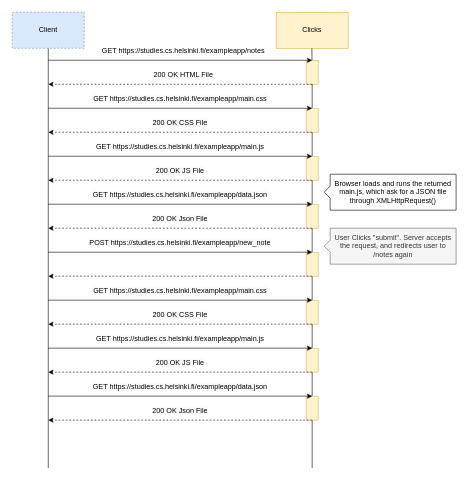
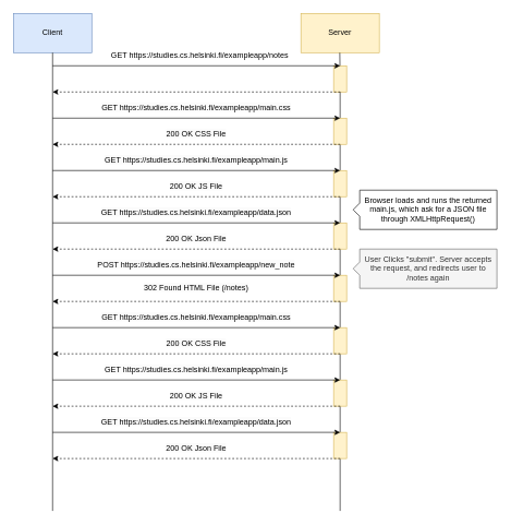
  <mxCell id="0" />
  <mxCell id="1" parent="0" />
  <mxCell id="2" value="" style="endArrow=none;html=1;rounded=0;entryX=0.5;entryY=1;entryDx=0;entryDy=0;" edge="1" parent="1" target="3"><mxGeometry width="50" height="50" relative="1" as="geometry"><mxPoint x="520" y="780" as="sourcePoint" /><mxPoint x="520" y="140" as="targetPoint" /></mxGeometry></mxCell>
  <mxCell id="3" value="" style="rounded=0;whiteSpace=wrap;html=1;fillColor=#fff2cc;strokeColor=#d6b656;" vertex="1" parent="1"><mxGeometry x="510" y="420" width="20" height="40" as="geometry" /></mxCell>
  <mxCell id="4" value="" style="rounded=0;whiteSpace=wrap;html=1;fillColor=#fff2cc;strokeColor=#d6b656;" vertex="1" parent="1"><mxGeometry x="510" y="100" width="20" height="40" as="geometry" /></mxCell>
- <mxCell id="5" value="Client" style="rounded=0;whiteSpace=wrap;html=1;fillColor=#dae8fc;strokeColor=#6c8ebf;dashed=1;" vertex="1" parent="1"><mxGeometry x="20" y="20" width="120" height="60" as="geometry" /></mxCell>
- <mxCell id="6" value="Clicks" style="rounded=0;whiteSpace=wrap;html=1;fillColor=#fff2cc;strokeColor=#d6b656;" vertex="1" parent="1"><mxGeometry x="460" y="20" width="120" height="60" as="geometry" /></mxCell>
+ <mxCell id="5" value="Client" style="rounded=0;whiteSpace=wrap;html=1;fillColor=#dae8fc;strokeColor=#6c8ebf;" vertex="1" parent="1"><mxGeometry x="20" y="20" width="120" height="60" as="geometry" /></mxCell>
+ <mxCell id="6" value="Server" style="rounded=0;whiteSpace=wrap;html=1;fillColor=#fff2cc;strokeColor=#d6b656;" vertex="1" parent="1"><mxGeometry x="460" y="20" width="120" height="60" as="geometry" /></mxCell>
  <mxCell id="7" value="" style="endArrow=none;html=1;rounded=0;entryX=0.5;entryY=1;entryDx=0;entryDy=0;" edge="1" parent="1" target="5"><mxGeometry width="50" height="50" relative="1" as="geometry"><mxPoint x="80" y="780" as="sourcePoint" /><mxPoint x="110" y="140" as="targetPoint" /></mxGeometry></mxCell>
  <mxCell id="8" value="" style="endArrow=none;html=1;rounded=0;entryX=0.5;entryY=1;entryDx=0;entryDy=0;startArrow=none;" edge="1" parent="1" source="4"><mxGeometry width="50" height="50" relative="1" as="geometry"><mxPoint x="519.5" y="490" as="sourcePoint" /><mxPoint x="519.5" y="80" as="targetPoint" /></mxGeometry></mxCell>
  <mxCell id="9" value="" style="endArrow=classic;html=1;rounded=0;" edge="1" parent="1"><mxGeometry width="50" height="50" relative="1" as="geometry"><mxPoint x="80" y="100" as="sourcePoint" /><mxPoint x="520" y="100" as="targetPoint" /></mxGeometry></mxCell>
  <mxCell id="10" value="GET&amp;nbsp;https://studies.cs.helsinki.fi/exampleapp/notes" style="text;html=1;align=center;verticalAlign=middle;resizable=0;points=[];autosize=1;strokeColor=none;fillColor=none;" vertex="1" parent="1"><mxGeometry x="160" y="70" width="290" height="30" as="geometry" /></mxCell>
  <mxCell id="11" value="" style="endArrow=none;html=1;rounded=0;entryX=0.5;entryY=1;entryDx=0;entryDy=0;startArrow=none;" edge="1" parent="1" source="3" target="4"><mxGeometry width="50" height="50" relative="1" as="geometry"><mxPoint x="520" y="1090" as="sourcePoint" /><mxPoint x="519.5" y="80" as="targetPoint" /></mxGeometry></mxCell>
  <mxCell id="12" value="" style="endArrow=classic;html=1;rounded=0;exitX=0.5;exitY=1;exitDx=0;exitDy=0;dashed=1;" edge="1" parent="1" source="4"><mxGeometry width="50" height="50" relative="1" as="geometry"><mxPoint x="370" y="290" as="sourcePoint" /><mxPoint x="80" y="140" as="targetPoint" /></mxGeometry></mxCell>
- <mxCell id="13" value="200 OK HTML File" style="text;html=1;align=center;verticalAlign=middle;resizable=0;points=[];autosize=1;strokeColor=none;fillColor=none;" vertex="1" parent="1"><mxGeometry x="245" y="110" width="120" height="30" as="geometry" /></mxCell>
  <mxCell id="14" value="" style="rounded=0;whiteSpace=wrap;html=1;fillColor=#fff2cc;strokeColor=#d6b656;" vertex="1" parent="1"><mxGeometry x="510" y="180" width="20" height="40" as="geometry" /></mxCell>
  <mxCell id="15" value="" style="endArrow=classic;html=1;rounded=0;" edge="1" parent="1"><mxGeometry width="50" height="50" relative="1" as="geometry"><mxPoint x="80" y="180" as="sourcePoint" /><mxPoint x="520" y="180" as="targetPoint" /></mxGeometry></mxCell>
  <mxCell id="16" value="" style="endArrow=classic;html=1;rounded=0;exitX=0.5;exitY=1;exitDx=0;exitDy=0;dashed=1;" edge="1" parent="1" source="14"><mxGeometry width="50" height="50" relative="1" as="geometry"><mxPoint x="370" y="370" as="sourcePoint" /><mxPoint x="80" y="220" as="targetPoint" /></mxGeometry></mxCell>
  <mxCell id="17" value="&lt;span style=&quot;color: rgb(0, 0, 0); font-family: Helvetica; font-size: 12px; font-style: normal; font-variant-ligatures: normal; font-variant-caps: normal; font-weight: 400; letter-spacing: normal; orphans: 2; text-indent: 0px; text-transform: none; widows: 2; word-spacing: 0px; -webkit-text-stroke-width: 0px; background-color: rgb(251, 251, 251); text-decoration-thickness: initial; text-decoration-style: initial; text-decoration-color: initial; float: none; display: inline !important;&quot;&gt;GET https://studies.cs.helsinki.fi/exampleapp/main.css&lt;br&gt;&lt;/span&gt;" style="text;whiteSpace=wrap;html=1;align=center;" vertex="1" parent="1"><mxGeometry x="100" y="150" width="400" height="30" as="geometry" /></mxCell>
  <mxCell id="18" value="&lt;span style=&quot;color: rgb(0, 0, 0); font-family: Helvetica; font-size: 12px; font-style: normal; font-variant-ligatures: normal; font-variant-caps: normal; font-weight: 400; letter-spacing: normal; orphans: 2; text-indent: 0px; text-transform: none; widows: 2; word-spacing: 0px; -webkit-text-stroke-width: 0px; background-color: rgb(251, 251, 251); text-decoration-thickness: initial; text-decoration-style: initial; text-decoration-color: initial; float: none; display: inline !important;&quot;&gt;200 OK CSS File&lt;/span&gt;" style="text;whiteSpace=wrap;html=1;align=center;" vertex="1" parent="1"><mxGeometry x="100" y="190" width="400" height="30" as="geometry" /></mxCell>
  <mxCell id="19" value="" style="rounded=0;whiteSpace=wrap;html=1;fillColor=#fff2cc;strokeColor=#d6b656;" vertex="1" parent="1"><mxGeometry x="510" y="260" width="20" height="40" as="geometry" /></mxCell>
  <mxCell id="20" value="" style="endArrow=classic;html=1;rounded=0;" edge="1" parent="1"><mxGeometry width="50" height="50" relative="1" as="geometry"><mxPoint x="80" y="260" as="sourcePoint" /><mxPoint x="520" y="260" as="targetPoint" /></mxGeometry></mxCell>
  <mxCell id="21" value="" style="endArrow=classic;html=1;rounded=0;exitX=0.5;exitY=1;exitDx=0;exitDy=0;dashed=1;" edge="1" parent="1" source="19"><mxGeometry width="50" height="50" relative="1" as="geometry"><mxPoint x="370" y="450" as="sourcePoint" /><mxPoint x="80" y="300" as="targetPoint" /></mxGeometry></mxCell>
  <mxCell id="22" value="&lt;span style=&quot;color: rgb(0, 0, 0); font-family: Helvetica; font-size: 12px; font-style: normal; font-variant-ligatures: normal; font-variant-caps: normal; font-weight: 400; letter-spacing: normal; orphans: 2; text-indent: 0px; text-transform: none; widows: 2; word-spacing: 0px; -webkit-text-stroke-width: 0px; background-color: rgb(251, 251, 251); text-decoration-thickness: initial; text-decoration-style: initial; text-decoration-color: initial; float: none; display: inline !important;&quot;&gt;GET https://studies.cs.helsinki.fi/exampleapp/main.js&lt;br&gt;&lt;/span&gt;" style="text;whiteSpace=wrap;html=1;align=center;" vertex="1" parent="1"><mxGeometry x="100" y="230" width="400" height="30" as="geometry" /></mxCell>
  <mxCell id="23" value="&lt;span style=&quot;color: rgb(0, 0, 0); font-family: Helvetica; font-size: 12px; font-style: normal; font-variant-ligatures: normal; font-variant-caps: normal; font-weight: 400; letter-spacing: normal; orphans: 2; text-indent: 0px; text-transform: none; widows: 2; word-spacing: 0px; -webkit-text-stroke-width: 0px; background-color: rgb(251, 251, 251); text-decoration-thickness: initial; text-decoration-style: initial; text-decoration-color: initial; float: none; display: inline !important;&quot;&gt;200 OK JS File&lt;/span&gt;" style="text;whiteSpace=wrap;html=1;align=center;" vertex="1" parent="1"><mxGeometry x="100" y="270" width="400" height="30" as="geometry" /></mxCell>
  <mxCell id="24" value="" style="rounded=0;whiteSpace=wrap;html=1;fillColor=#fff2cc;strokeColor=#d6b656;" vertex="1" parent="1"><mxGeometry x="510" y="340" width="20" height="40" as="geometry" /></mxCell>
  <mxCell id="25" value="" style="endArrow=classic;html=1;rounded=0;" edge="1" parent="1"><mxGeometry width="50" height="50" relative="1" as="geometry"><mxPoint x="80" y="340" as="sourcePoint" /><mxPoint x="520" y="340" as="targetPoint" /></mxGeometry></mxCell>
  <mxCell id="26" value="" style="endArrow=classic;html=1;rounded=0;exitX=0.5;exitY=1;exitDx=0;exitDy=0;dashed=1;" edge="1" parent="1" source="24"><mxGeometry width="50" height="50" relative="1" as="geometry"><mxPoint x="370" y="530" as="sourcePoint" /><mxPoint x="80" y="380" as="targetPoint" /></mxGeometry></mxCell>
  <mxCell id="27" value="&lt;span style=&quot;color: rgb(0, 0, 0); font-family: Helvetica; font-size: 12px; font-style: normal; font-variant-ligatures: normal; font-variant-caps: normal; font-weight: 400; letter-spacing: normal; orphans: 2; text-indent: 0px; text-transform: none; widows: 2; word-spacing: 0px; -webkit-text-stroke-width: 0px; background-color: rgb(251, 251, 251); text-decoration-thickness: initial; text-decoration-style: initial; text-decoration-color: initial; float: none; display: inline !important;&quot;&gt;GET https://studies.cs.helsinki.fi/exampleapp/data.json&lt;br&gt;&lt;/span&gt;" style="text;whiteSpace=wrap;html=1;align=center;" vertex="1" parent="1"><mxGeometry x="100" y="310" width="400" height="30" as="geometry" /></mxCell>
  <mxCell id="28" value="&lt;span style=&quot;color: rgb(0, 0, 0); font-family: Helvetica; font-size: 12px; font-style: normal; font-variant-ligatures: normal; font-variant-caps: normal; font-weight: 400; letter-spacing: normal; orphans: 2; text-indent: 0px; text-transform: none; widows: 2; word-spacing: 0px; -webkit-text-stroke-width: 0px; background-color: rgb(251, 251, 251); text-decoration-thickness: initial; text-decoration-style: initial; text-decoration-color: initial; float: none; display: inline !important;&quot;&gt;200 OK Json File&lt;/span&gt;" style="text;whiteSpace=wrap;html=1;align=center;" vertex="1" parent="1"><mxGeometry x="100" y="350" width="400" height="30" as="geometry" /></mxCell>
  <mxCell id="29" value="Browser loads and runs the returned main.js, which ask for a JSON file through&amp;nbsp;XMLHttpRequest()" style="shape=callout;whiteSpace=wrap;html=1;perimeter=calloutPerimeter;size=10;position=0.33;base=20;direction=south;" vertex="1" parent="1"><mxGeometry x="540" y="290" width="220" height="60" as="geometry" /></mxCell>
  <mxCell id="30" value="" style="endArrow=classic;html=1;rounded=0;" edge="1" parent="1"><mxGeometry width="50" height="50" relative="1" as="geometry"><mxPoint x="80" y="420" as="sourcePoint" /><mxPoint x="520" y="420" as="targetPoint" /></mxGeometry></mxCell>
  <mxCell id="31" value="" style="endArrow=classic;html=1;rounded=0;exitX=0.5;exitY=1;exitDx=0;exitDy=0;dashed=1;" edge="1" parent="1" source="3"><mxGeometry width="50" height="50" relative="1" as="geometry"><mxPoint x="370" y="620" as="sourcePoint" /><mxPoint x="80" y="460" as="targetPoint" /></mxGeometry></mxCell>
  <mxCell id="32" value="&lt;span style=&quot;color: rgb(0, 0, 0); font-family: Helvetica; font-size: 12px; font-style: normal; font-variant-ligatures: normal; font-variant-caps: normal; font-weight: 400; letter-spacing: normal; orphans: 2; text-indent: 0px; text-transform: none; widows: 2; word-spacing: 0px; -webkit-text-stroke-width: 0px; background-color: rgb(251, 251, 251); text-decoration-thickness: initial; text-decoration-style: initial; text-decoration-color: initial; float: none; display: inline !important;&quot;&gt;POST https://studies.cs.helsinki.fi/exampleapp/&lt;span aria-labelledby=&quot;value&quot;&gt;new_note&lt;/span&gt;&lt;br&gt;&lt;/span&gt;" style="text;whiteSpace=wrap;html=1;align=center;" vertex="1" parent="1"><mxGeometry x="100" y="390" width="400" height="30" as="geometry" /></mxCell>
+ <mxCell id="33" value="&lt;span style=&quot;color: rgb(0, 0, 0); font-family: Helvetica; font-size: 12px; font-style: normal; font-variant-ligatures: normal; font-variant-caps: normal; font-weight: 400; letter-spacing: normal; orphans: 2; text-indent: 0px; text-transform: none; widows: 2; word-spacing: 0px; -webkit-text-stroke-width: 0px; background-color: rgb(251, 251, 251); text-decoration-thickness: initial; text-decoration-style: initial; text-decoration-color: initial; float: none; display: inline !important;&quot;&gt;302 Found HTML File (/notes)&lt;/span&gt;" style="text;whiteSpace=wrap;html=1;align=center;" vertex="1" parent="1"><mxGeometry x="100" y="425" width="400" height="30" as="geometry" /></mxCell>
  <mxCell id="34" value="User Clicks &quot;submit&quot;. Server accepts the request, and redirects user to /notes again" style="shape=callout;whiteSpace=wrap;html=1;perimeter=calloutPerimeter;size=10;position=0.33;base=20;direction=south;fillColor=#f5f5f5;fontColor=#333333;strokeColor=#666666;" vertex="1" parent="1"><mxGeometry x="540" y="380" width="220" height="60" as="geometry" /></mxCell>
  <mxCell id="35" value="" style="rounded=0;whiteSpace=wrap;html=1;fillColor=#fff2cc;strokeColor=#d6b656;" vertex="1" parent="1"><mxGeometry x="510" y="500" width="20" height="40" as="geometry" /></mxCell>
  <mxCell id="36" value="" style="endArrow=classic;html=1;rounded=0;" edge="1" parent="1"><mxGeometry width="50" height="50" relative="1" as="geometry"><mxPoint x="80" y="500" as="sourcePoint" /><mxPoint x="520" y="500" as="targetPoint" /></mxGeometry></mxCell>
  <mxCell id="37" value="" style="endArrow=classic;html=1;rounded=0;exitX=0.5;exitY=1;exitDx=0;exitDy=0;dashed=1;" edge="1" parent="1" source="35"><mxGeometry width="50" height="50" relative="1" as="geometry"><mxPoint x="370" y="690" as="sourcePoint" /><mxPoint x="80" y="540" as="targetPoint" /></mxGeometry></mxCell>
  <mxCell id="38" value="&lt;span style=&quot;color: rgb(0, 0, 0); font-family: Helvetica; font-size: 12px; font-style: normal; font-variant-ligatures: normal; font-variant-caps: normal; font-weight: 400; letter-spacing: normal; orphans: 2; text-indent: 0px; text-transform: none; widows: 2; word-spacing: 0px; -webkit-text-stroke-width: 0px; background-color: rgb(251, 251, 251); text-decoration-thickness: initial; text-decoration-style: initial; text-decoration-color: initial; float: none; display: inline !important;&quot;&gt;GET https://studies.cs.helsinki.fi/exampleapp/main.css&lt;br&gt;&lt;/span&gt;" style="text;whiteSpace=wrap;html=1;align=center;" vertex="1" parent="1"><mxGeometry x="100" y="470" width="400" height="30" as="geometry" /></mxCell>
  <mxCell id="39" value="&lt;span style=&quot;color: rgb(0, 0, 0); font-family: Helvetica; font-size: 12px; font-style: normal; font-variant-ligatures: normal; font-variant-caps: normal; font-weight: 400; letter-spacing: normal; orphans: 2; text-indent: 0px; text-transform: none; widows: 2; word-spacing: 0px; -webkit-text-stroke-width: 0px; background-color: rgb(251, 251, 251); text-decoration-thickness: initial; text-decoration-style: initial; text-decoration-color: initial; float: none; display: inline !important;&quot;&gt;200 OK CSS File&lt;/span&gt;" style="text;whiteSpace=wrap;html=1;align=center;" vertex="1" parent="1"><mxGeometry x="100" y="510" width="400" height="30" as="geometry" /></mxCell>
  <mxCell id="40" value="" style="rounded=0;whiteSpace=wrap;html=1;fillColor=#fff2cc;strokeColor=#d6b656;" vertex="1" parent="1"><mxGeometry x="510" y="580" width="20" height="40" as="geometry" /></mxCell>
  <mxCell id="41" value="" style="endArrow=classic;html=1;rounded=0;" edge="1" parent="1"><mxGeometry width="50" height="50" relative="1" as="geometry"><mxPoint x="80" y="580" as="sourcePoint" /><mxPoint x="520" y="580" as="targetPoint" /></mxGeometry></mxCell>
  <mxCell id="42" value="" style="endArrow=classic;html=1;rounded=0;exitX=0.5;exitY=1;exitDx=0;exitDy=0;dashed=1;" edge="1" parent="1" source="40"><mxGeometry width="50" height="50" relative="1" as="geometry"><mxPoint x="370" y="770" as="sourcePoint" /><mxPoint x="80" y="620" as="targetPoint" /></mxGeometry></mxCell>
  <mxCell id="43" value="&lt;span style=&quot;color: rgb(0, 0, 0); font-family: Helvetica; font-size: 12px; font-style: normal; font-variant-ligatures: normal; font-variant-caps: normal; font-weight: 400; letter-spacing: normal; orphans: 2; text-indent: 0px; text-transform: none; widows: 2; word-spacing: 0px; -webkit-text-stroke-width: 0px; background-color: rgb(251, 251, 251); text-decoration-thickness: initial; text-decoration-style: initial; text-decoration-color: initial; float: none; display: inline !important;&quot;&gt;GET https://studies.cs.helsinki.fi/exampleapp/main.js&lt;br&gt;&lt;/span&gt;" style="text;whiteSpace=wrap;html=1;align=center;" vertex="1" parent="1"><mxGeometry x="100" y="550" width="400" height="30" as="geometry" /></mxCell>
  <mxCell id="44" value="&lt;span style=&quot;color: rgb(0, 0, 0); font-family: Helvetica; font-size: 12px; font-style: normal; font-variant-ligatures: normal; font-variant-caps: normal; font-weight: 400; letter-spacing: normal; orphans: 2; text-indent: 0px; text-transform: none; widows: 2; word-spacing: 0px; -webkit-text-stroke-width: 0px; background-color: rgb(251, 251, 251); text-decoration-thickness: initial; text-decoration-style: initial; text-decoration-color: initial; float: none; display: inline !important;&quot;&gt;200 OK JS File&lt;/span&gt;" style="text;whiteSpace=wrap;html=1;align=center;" vertex="1" parent="1"><mxGeometry x="100" y="590" width="400" height="30" as="geometry" /></mxCell>
  <mxCell id="45" value="" style="rounded=0;whiteSpace=wrap;html=1;fillColor=#fff2cc;strokeColor=#d6b656;" vertex="1" parent="1"><mxGeometry x="510" y="660" width="20" height="40" as="geometry" /></mxCell>
  <mxCell id="46" value="" style="endArrow=classic;html=1;rounded=0;" edge="1" parent="1"><mxGeometry width="50" height="50" relative="1" as="geometry"><mxPoint x="80" y="660" as="sourcePoint" /><mxPoint x="520" y="660" as="targetPoint" /></mxGeometry></mxCell>
  <mxCell id="47" value="" style="endArrow=classic;html=1;rounded=0;exitX=0.5;exitY=1;exitDx=0;exitDy=0;dashed=1;" edge="1" parent="1" source="45"><mxGeometry width="50" height="50" relative="1" as="geometry"><mxPoint x="370" y="850" as="sourcePoint" /><mxPoint x="80" y="700" as="targetPoint" /></mxGeometry></mxCell>
  <mxCell id="48" value="&lt;span style=&quot;color: rgb(0, 0, 0); font-family: Helvetica; font-size: 12px; font-style: normal; font-variant-ligatures: normal; font-variant-caps: normal; font-weight: 400; letter-spacing: normal; orphans: 2; text-indent: 0px; text-transform: none; widows: 2; word-spacing: 0px; -webkit-text-stroke-width: 0px; background-color: rgb(251, 251, 251); text-decoration-thickness: initial; text-decoration-style: initial; text-decoration-color: initial; float: none; display: inline !important;&quot;&gt;GET https://studies.cs.helsinki.fi/exampleapp/data.json&lt;br&gt;&lt;/span&gt;" style="text;whiteSpace=wrap;html=1;align=center;" vertex="1" parent="1"><mxGeometry x="100" y="630" width="400" height="30" as="geometry" /></mxCell>
  <mxCell id="49" value="&lt;span style=&quot;color: rgb(0, 0, 0); font-family: Helvetica; font-size: 12px; font-style: normal; font-variant-ligatures: normal; font-variant-caps: normal; font-weight: 400; letter-spacing: normal; orphans: 2; text-indent: 0px; text-transform: none; widows: 2; word-spacing: 0px; -webkit-text-stroke-width: 0px; background-color: rgb(251, 251, 251); text-decoration-thickness: initial; text-decoration-style: initial; text-decoration-color: initial; float: none; display: inline !important;&quot;&gt;200 OK Json File&lt;/span&gt;" style="text;whiteSpace=wrap;html=1;align=center;" vertex="1" parent="1"><mxGeometry x="100" y="670" width="400" height="30" as="geometry" /></mxCell>
